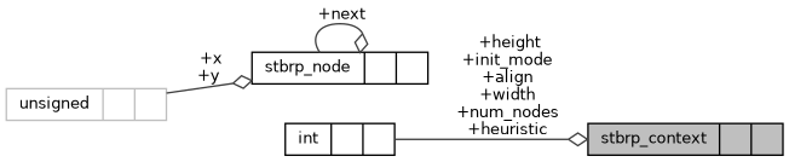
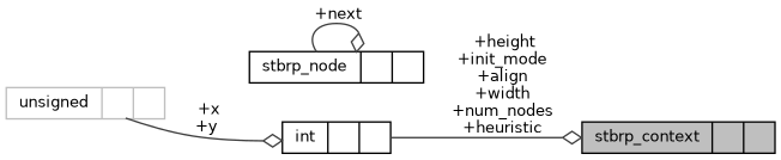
  digraph {
    rankdir=LR
    node [color=black fontname=Helvetica fontsize=10 shape=record]
    edge [arrowhead=odiamond color=grey25 fontname=Helvetica fontsize=10 labelfontname=Helvetica labelfontsize=10 style=solid]
    n1 [fillcolor=grey75 fontcolor=black height=0.2 label="{stbrp_context\n||}" style=filled width=0.4]
    n2 [height=0.2 label="{stbrp_node\n||}" width=0.4]
    n3 [color=grey75 height=0.2 label="{unsigned\n||}" width=0.4]
    n4 [height=0.2 label="{int\n||}" width=0.4]
    n2 -> n2 [label=" +next"]
-   n3 -> n2 [label=" +x\n+y"]
+   n3 -> n4 [label=" +x\n+y"]
    n4 -> n1 [label=" +height\n+init_mode\n+align\n+width\n+num_nodes\n+heuristic"]
  }
